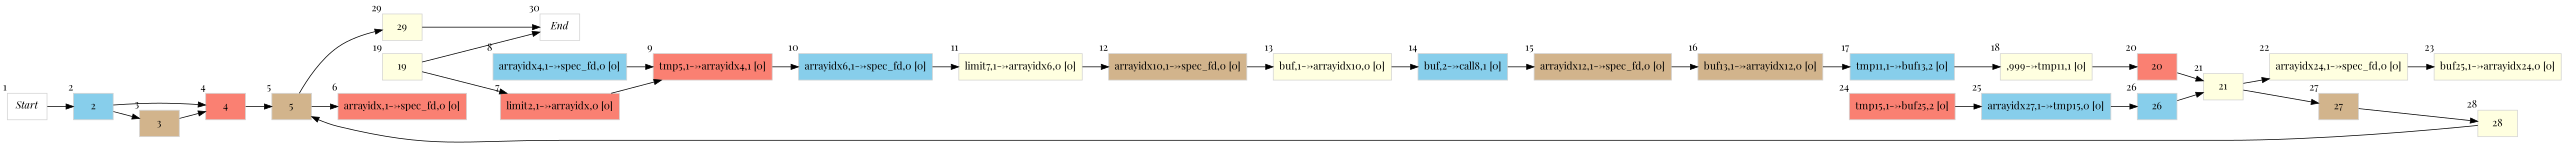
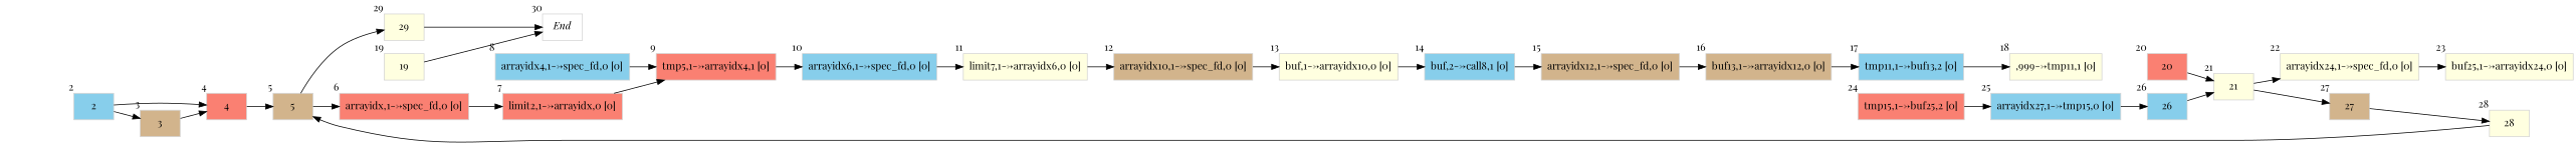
  digraph {
    fontname="Playfair Display"
    rankdir=LR
    node [color=lightgray fontcolor=black fontname="Playfair Display" shape=box fillcolor=lightyellow style=filled]
    edge [fontname="Playfair Display"]
-   n1 [label=<<I>Start</I>> xlabel=1 fillcolor="" style=""]
    2 [fillcolor=skyblue xlabel=2]
    3 [fillcolor=tan xlabel=3]
    4 [fillcolor=salmon xlabel=4]
    5 [fillcolor=tan xlabel=5]
    n6 [fillcolor=salmon label="arrayidx,1-->spec_fd,0 [0]\n" xlabel=6]
    29 [xlabel=29]
    n8 [fillcolor=salmon label="limit2,1-->arrayidx,0 [0]\n" xlabel=7]
    n9 [label=<<I>End</I>> xlabel=30 fillcolor="" style=""]
    n10 [fillcolor=salmon label="tmp5,1-->arrayidx4,1 [0]\n" xlabel=9]
    n11 [fillcolor=skyblue label="arrayidx4,1-->spec_fd,0 [0]\n" xlabel=8]
    n12 [fillcolor=skyblue label="arrayidx6,1-->spec_fd,0 [0]\n" xlabel=10]
    n13 [label="limit7,1-->arrayidx6,0 [0]\n" xlabel=11]
    n14 [fillcolor=tan label="arrayidx10,1-->spec_fd,0 [0]\n" xlabel=12]
    n15 [label="buf,1-->arrayidx10,0 [0]\n" xlabel=13]
    n16 [fillcolor=skyblue label="buf,2-->call8,1 [0]\n" xlabel=14]
    n17 [fillcolor=tan label="arrayidx12,1-->spec_fd,0 [0]\n" xlabel=15]
    n18 [fillcolor=tan label="buf13,1-->arrayidx12,0 [0]\n" xlabel=16]
    n19 [fillcolor=skyblue label="tmp11,1-->buf13,2 [0]\n" xlabel=17]
    n20 [label=",999-->tmp11,1 [0]\n" xlabel=18]
    20 [fillcolor=salmon xlabel=20]
    19 [xlabel=19]
    21 [xlabel=21]
    n24 [label="arrayidx24,1-->spec_fd,0 [0]\n" xlabel=22]
    27 [fillcolor=tan xlabel=27]
    n26 [label="buf25,1-->arrayidx24,0 [0]\n" xlabel=23]
    28 [xlabel=28]
    n28 [fillcolor=salmon label="tmp15,1-->buf25,2 [0]\n" xlabel=24]
    n29 [fillcolor=skyblue label="arrayidx27,1-->tmp15,0 [0]\n" xlabel=25]
    26 [fillcolor=skyblue xlabel=26]
-   n1 -> 2
    2 -> 3
    2 -> 4
    3 -> 4
    4 -> 5
    5 -> n6
    5 -> 29
-   19 -> n8
+   n6 -> n8
    29 -> n9
    n8 -> n10
    n10 -> n12
    n11 -> n10
    n12 -> n13
    n13 -> n14
    n14 -> n15
    n15 -> n16
    n16 -> n17
    n17 -> n18
    n18 -> n19
    n19 -> n20
-   n20 -> 20
    20 -> 21
    19 -> n9
    21 -> n24
    21 -> 27
    n24 -> n26
    27 -> 28
    28 -> 5
    n28 -> n29
    n29 -> 26
    26 -> 21
  }
